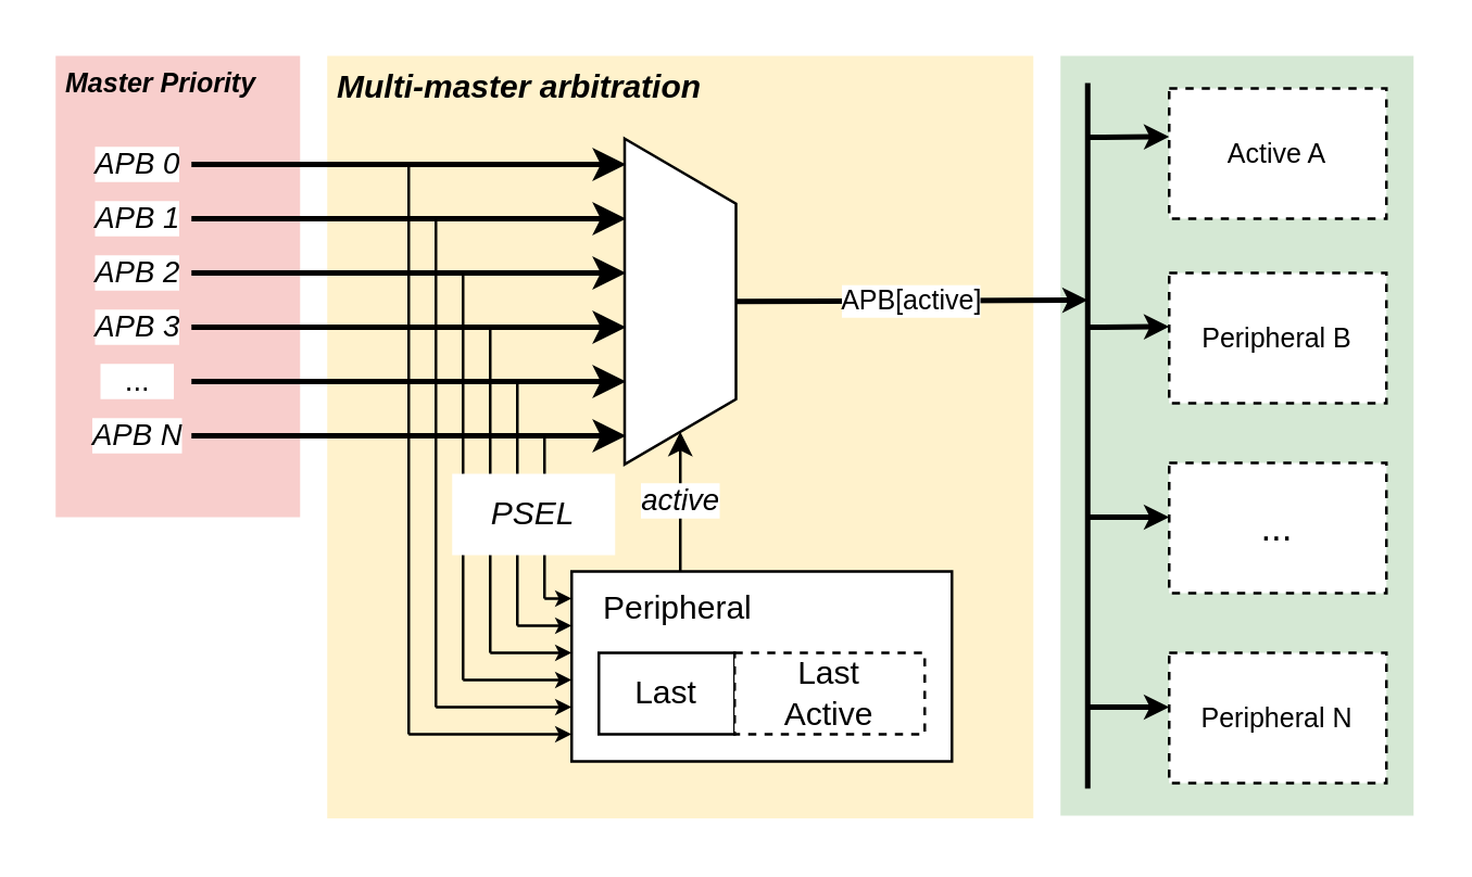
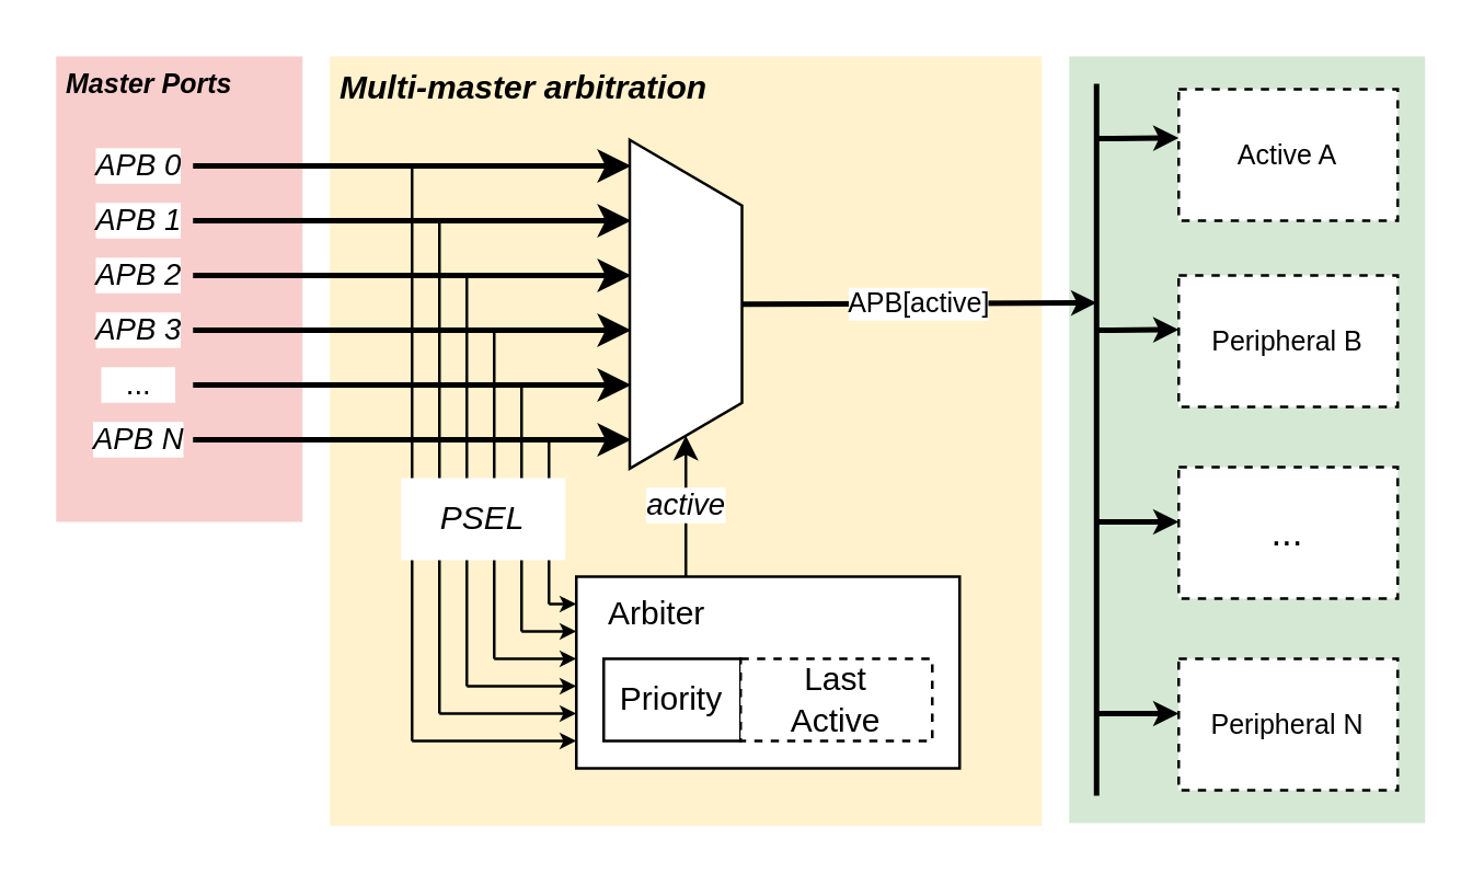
  <mxCell id="0" />
  <mxCell id="1" parent="0" />
- <mxCell id="2" value="Master Priority" style="rounded=0;whiteSpace=wrap;html=1;labelBackgroundColor=none;fillColor=#F8CECC;fontSize=10;align=left;strokeColor=none;spacingTop=-4;spacing=4;verticalAlign=top;fontStyle=3" vertex="1" parent="1"><mxGeometry x="20" y="20" width="90" height="170" as="geometry" /></mxCell>
+ <mxCell id="2" value="Master Ports" style="rounded=0;whiteSpace=wrap;html=1;labelBackgroundColor=none;fillColor=#F8CECC;fontSize=10;align=left;strokeColor=none;spacingTop=-4;spacing=4;verticalAlign=top;fontStyle=3" vertex="1" parent="1"><mxGeometry x="20" y="20" width="90" height="170" as="geometry" /></mxCell>
  <mxCell id="3" value="Multi-master arbitration" style="rounded=0;whiteSpace=wrap;html=1;labelBackgroundColor=none;fillColor=#FFF2CC;fontSize=12;align=left;strokeColor=none;verticalAlign=top;fontStyle=3;spacing=4;spacingTop=-4;" vertex="1" parent="1"><mxGeometry x="120" y="20" width="260" height="281" as="geometry" /></mxCell>
  <mxCell id="4" value="" style="rounded=0;whiteSpace=wrap;html=1;labelBackgroundColor=none;fillColor=#D5E8D4;fontSize=10;align=center;strokeColor=none;" vertex="1" parent="1"><mxGeometry x="390" y="20" width="130" height="280" as="geometry" /></mxCell>
  <mxCell id="5" value="Active A" style="rounded=0;whiteSpace=wrap;html=1;labelBackgroundColor=none;fillColor=#ffffff;fontSize=10;align=center;dashed=1;" vertex="1" parent="1"><mxGeometry x="430" y="32" width="80" height="48" as="geometry" /></mxCell>
  <mxCell id="6" value="APB[active]" style="edgeStyle=elbowEdgeStyle;rounded=0;orthogonalLoop=1;jettySize=auto;elbow=vertical;html=1;exitX=0.5;exitY=0;exitDx=0;exitDy=0;startArrow=none;startFill=0;endArrow=classic;endFill=1;endSize=3;strokeWidth=2;fontSize=10;" edge="1" parent="1" source="7"><mxGeometry relative="1" as="geometry"><mxPoint x="400" y="110" as="targetPoint" /><Array as="points"><mxPoint x="400" y="110" /></Array></mxGeometry></mxCell>
  <mxCell id="7" value="" style="shape=trapezoid;perimeter=trapezoidPerimeter;whiteSpace=wrap;html=1;rotation=90;" vertex="1" parent="1"><mxGeometry x="190" y="90" width="120" height="41" as="geometry" /></mxCell>
  <mxCell id="8" value="APB 0" style="endArrow=classic;html=1;endFill=1;strokeWidth=2;fontStyle=2" edge="1" parent="1"><mxGeometry x="-1" y="-20" width="50" height="50" relative="1" as="geometry"><mxPoint x="70" y="60" as="sourcePoint" /><mxPoint x="230" y="60" as="targetPoint" /><mxPoint x="-20" y="-20" as="offset" /></mxGeometry></mxCell>
  <mxCell id="9" value="APB 1" style="endArrow=classic;html=1;endFill=1;strokeWidth=2;fontStyle=2" edge="1" parent="1"><mxGeometry x="-1" y="-20" width="50" height="50" relative="1" as="geometry"><mxPoint x="70" y="80" as="sourcePoint" /><mxPoint x="230" y="80" as="targetPoint" /><mxPoint x="-20" y="-20" as="offset" /></mxGeometry></mxCell>
  <mxCell id="10" value="APB 2" style="endArrow=classic;html=1;endFill=1;strokeWidth=2;fontStyle=2" edge="1" parent="1"><mxGeometry x="-1" y="-20" width="50" height="50" relative="1" as="geometry"><mxPoint x="70" y="100" as="sourcePoint" /><mxPoint x="230" y="100" as="targetPoint" /><mxPoint x="-20" y="-20" as="offset" /></mxGeometry></mxCell>
  <mxCell id="11" value="APB 3" style="endArrow=classic;html=1;endFill=1;strokeWidth=2;fontStyle=2" edge="1" parent="1"><mxGeometry x="-1" y="-20" width="50" height="50" relative="1" as="geometry"><mxPoint x="70" y="120" as="sourcePoint" /><mxPoint x="230" y="120" as="targetPoint" /><mxPoint x="-20" y="-20" as="offset" /></mxGeometry></mxCell>
  <mxCell id="12" value="&amp;nbsp; &amp;nbsp;...&amp;nbsp; &amp;nbsp;" style="endArrow=classic;html=1;endFill=1;strokeWidth=2;" edge="1" parent="1"><mxGeometry x="-1" y="-20" width="50" height="50" relative="1" as="geometry"><mxPoint x="70" y="140" as="sourcePoint" /><mxPoint x="230" y="140" as="targetPoint" /><mxPoint x="-20" y="-20" as="offset" /></mxGeometry></mxCell>
  <mxCell id="13" value="APB N" style="endArrow=classic;html=1;endFill=1;strokeWidth=2;fontStyle=2" edge="1" parent="1"><mxGeometry x="-1" y="-20" width="50" height="50" relative="1" as="geometry"><mxPoint x="70" y="160" as="sourcePoint" /><mxPoint x="230" y="160" as="targetPoint" /><mxPoint x="-20" y="-20" as="offset" /></mxGeometry></mxCell>
  <mxCell id="14" value="active" style="edgeStyle=elbowEdgeStyle;rounded=0;orthogonalLoop=1;jettySize=auto;html=1;entryX=1;entryY=0.5;entryDx=0;entryDy=0;startArrow=none;startFill=0;endArrow=classic;endFill=1;strokeWidth=1;fontStyle=2" edge="1" parent="1" source="15" target="7"><mxGeometry relative="1" as="geometry" /></mxCell>
- <mxCell id="15" value="Peripheral" style="rounded=0;whiteSpace=wrap;html=1;align=left;verticalAlign=top;spacingLeft=10;" vertex="1" parent="1"><mxGeometry x="210" y="210" width="140" height="70" as="geometry" /></mxCell>
+ <mxCell id="15" value="Arbiter" style="rounded=0;whiteSpace=wrap;html=1;align=left;verticalAlign=top;spacingLeft=10;" vertex="1" parent="1"><mxGeometry x="210" y="210" width="140" height="70" as="geometry" /></mxCell>
  <mxCell id="16" value="" style="endArrow=none;html=1;strokeWidth=1;" edge="1" parent="1"><mxGeometry width="50" height="50" relative="1" as="geometry"><mxPoint x="200" y="220" as="sourcePoint" /><mxPoint x="200" y="160" as="targetPoint" /></mxGeometry></mxCell>
  <mxCell id="17" value="" style="endArrow=none;html=1;strokeWidth=1;" edge="1" parent="1"><mxGeometry width="50" height="50" relative="1" as="geometry"><mxPoint x="190" y="230" as="sourcePoint" /><mxPoint x="190" y="140" as="targetPoint" /></mxGeometry></mxCell>
  <mxCell id="18" value="" style="endArrow=none;html=1;strokeWidth=1;" edge="1" parent="1"><mxGeometry width="50" height="50" relative="1" as="geometry"><mxPoint x="180" y="240" as="sourcePoint" /><mxPoint x="180" y="120" as="targetPoint" /></mxGeometry></mxCell>
  <mxCell id="19" value="" style="endArrow=none;html=1;strokeWidth=1;" edge="1" parent="1"><mxGeometry width="50" height="50" relative="1" as="geometry"><mxPoint x="170" y="250" as="sourcePoint" /><mxPoint x="170" y="100" as="targetPoint" /></mxGeometry></mxCell>
  <mxCell id="20" value="" style="endArrow=none;html=1;strokeWidth=1;" edge="1" parent="1"><mxGeometry width="50" height="50" relative="1" as="geometry"><mxPoint x="160" y="260" as="sourcePoint" /><mxPoint x="160" y="80" as="targetPoint" /></mxGeometry></mxCell>
  <mxCell id="21" value="" style="endArrow=none;html=1;strokeWidth=1;" edge="1" parent="1"><mxGeometry width="50" height="50" relative="1" as="geometry"><mxPoint x="150" y="270" as="sourcePoint" /><mxPoint x="150" y="60" as="targetPoint" /></mxGeometry></mxCell>
  <mxCell id="22" value="" style="endArrow=classic;html=1;strokeWidth=1;endFill=1;endSize=3;" edge="1" parent="1"><mxGeometry width="50" height="50" relative="1" as="geometry"><mxPoint x="190" y="230" as="sourcePoint" /><mxPoint x="210" y="230" as="targetPoint" /></mxGeometry></mxCell>
  <mxCell id="23" value="" style="endArrow=classic;html=1;strokeWidth=1;endFill=1;endSize=3;" edge="1" parent="1"><mxGeometry width="50" height="50" relative="1" as="geometry"><mxPoint x="180" y="240" as="sourcePoint" /><mxPoint x="210" y="240" as="targetPoint" /></mxGeometry></mxCell>
  <mxCell id="24" value="" style="endArrow=classic;html=1;strokeWidth=1;endFill=1;endSize=3;" edge="1" parent="1"><mxGeometry width="50" height="50" relative="1" as="geometry"><mxPoint x="170" y="250" as="sourcePoint" /><mxPoint x="210" y="250" as="targetPoint" /></mxGeometry></mxCell>
  <mxCell id="25" value="" style="endArrow=classic;html=1;strokeWidth=1;endFill=1;endSize=3;" edge="1" parent="1"><mxGeometry width="50" height="50" relative="1" as="geometry"><mxPoint x="160" y="260" as="sourcePoint" /><mxPoint x="210" y="260" as="targetPoint" /></mxGeometry></mxCell>
  <mxCell id="26" value="" style="endArrow=classic;html=1;strokeWidth=1;endFill=1;endSize=3;" edge="1" parent="1"><mxGeometry width="50" height="50" relative="1" as="geometry"><mxPoint x="150" y="270" as="sourcePoint" /><mxPoint x="210" y="270" as="targetPoint" /></mxGeometry></mxCell>
  <mxCell id="27" value="" style="endArrow=classic;html=1;strokeWidth=1;endFill=1;endSize=3;" edge="1" parent="1"><mxGeometry width="50" height="50" relative="1" as="geometry"><mxPoint x="200" y="220" as="sourcePoint" /><mxPoint x="210" y="220" as="targetPoint" /></mxGeometry></mxCell>
- <mxCell id="28" value="PSEL" style="text;html=1;strokeColor=none;fillColor=#ffffff;align=center;verticalAlign=middle;whiteSpace=wrap;rounded=0;labelBackgroundColor=none;spacing=3;fontStyle=2" vertex="1" parent="1"><mxGeometry x="166" y="174" width="60" height="30" as="geometry" /></mxCell>
- <mxCell id="29" value="Last" style="rounded=0;whiteSpace=wrap;html=1;labelBackgroundColor=none;fillColor=#ffffff;align=center;" vertex="1" parent="1"><mxGeometry x="220" y="240" width="50" height="30" as="geometry" /></mxCell>
+ <mxCell id="28" value="PSEL" style="text;html=1;strokeColor=none;fillColor=#ffffff;align=center;verticalAlign=middle;whiteSpace=wrap;rounded=0;labelBackgroundColor=none;spacing=3;fontStyle=2" vertex="1" parent="1"><mxGeometry x="146" y="174" width="60" height="30" as="geometry" /></mxCell>
+ <mxCell id="29" value="Priority" style="rounded=0;whiteSpace=wrap;html=1;labelBackgroundColor=none;fillColor=#ffffff;align=center;" vertex="1" parent="1"><mxGeometry x="220" y="240" width="50" height="30" as="geometry" /></mxCell>
  <mxCell id="30" value="Last&lt;br&gt;Active" style="rounded=0;whiteSpace=wrap;html=1;labelBackgroundColor=none;fillColor=#ffffff;align=center;dashed=1;" vertex="1" parent="1"><mxGeometry x="270" y="240" width="70" height="30" as="geometry" /></mxCell>
  <mxCell id="31" value="" style="endArrow=none;html=1;strokeWidth=2;fontSize=10;" edge="1" parent="1"><mxGeometry width="50" height="50" relative="1" as="geometry"><mxPoint x="400" y="30" as="sourcePoint" /><mxPoint x="400" y="290" as="targetPoint" /></mxGeometry></mxCell>
  <mxCell id="32" value="" style="endArrow=classic;html=1;strokeWidth=2;fontSize=10;endFill=1;endSize=3;edgeStyle=elbowEdgeStyle;elbow=vertical;" edge="1" parent="1"><mxGeometry width="50" height="50" relative="1" as="geometry"><mxPoint x="400" y="190" as="sourcePoint" /><mxPoint x="430" y="190" as="targetPoint" /><Array as="points"><mxPoint x="410" y="190" /><mxPoint x="410" y="180" /></Array></mxGeometry></mxCell>
  <mxCell id="33" value="" style="endArrow=classic;html=1;strokeWidth=2;fontSize=10;endFill=1;endSize=3;" edge="1" parent="1"><mxGeometry width="50" height="50" relative="1" as="geometry"><mxPoint x="400" y="120" as="sourcePoint" /><mxPoint x="430" y="119.786" as="targetPoint" /></mxGeometry></mxCell>
  <mxCell id="34" value="" style="endArrow=classic;html=1;strokeWidth=2;fontSize=10;endFill=1;endSize=3;" edge="1" parent="1"><mxGeometry width="50" height="50" relative="1" as="geometry"><mxPoint x="400" y="50" as="sourcePoint" /><mxPoint x="430" y="49.786" as="targetPoint" /></mxGeometry></mxCell>
  <mxCell id="35" value="Peripheral B" style="rounded=0;whiteSpace=wrap;html=1;labelBackgroundColor=none;fillColor=#ffffff;fontSize=10;align=center;dashed=1;" vertex="1" parent="1"><mxGeometry x="430" y="100" width="80" height="48" as="geometry" /></mxCell>
  <mxCell id="36" value="..." style="rounded=0;whiteSpace=wrap;html=1;labelBackgroundColor=none;fillColor=#ffffff;fontSize=14;align=center;dashed=1;" vertex="1" parent="1"><mxGeometry x="430" y="170" width="80" height="48" as="geometry" /></mxCell>
  <mxCell id="37" value="Peripheral N" style="rounded=0;whiteSpace=wrap;html=1;labelBackgroundColor=none;fillColor=#ffffff;fontSize=10;align=center;dashed=1;" vertex="1" parent="1"><mxGeometry x="430" y="240" width="80" height="48" as="geometry" /></mxCell>
  <mxCell id="38" value="" style="endArrow=classic;html=1;strokeWidth=2;fontSize=10;endFill=1;endSize=3;elbow=vertical;" edge="1" parent="1"><mxGeometry width="50" height="50" relative="1" as="geometry"><mxPoint x="400" y="260" as="sourcePoint" /><mxPoint x="430" y="260" as="targetPoint" /></mxGeometry></mxCell>
